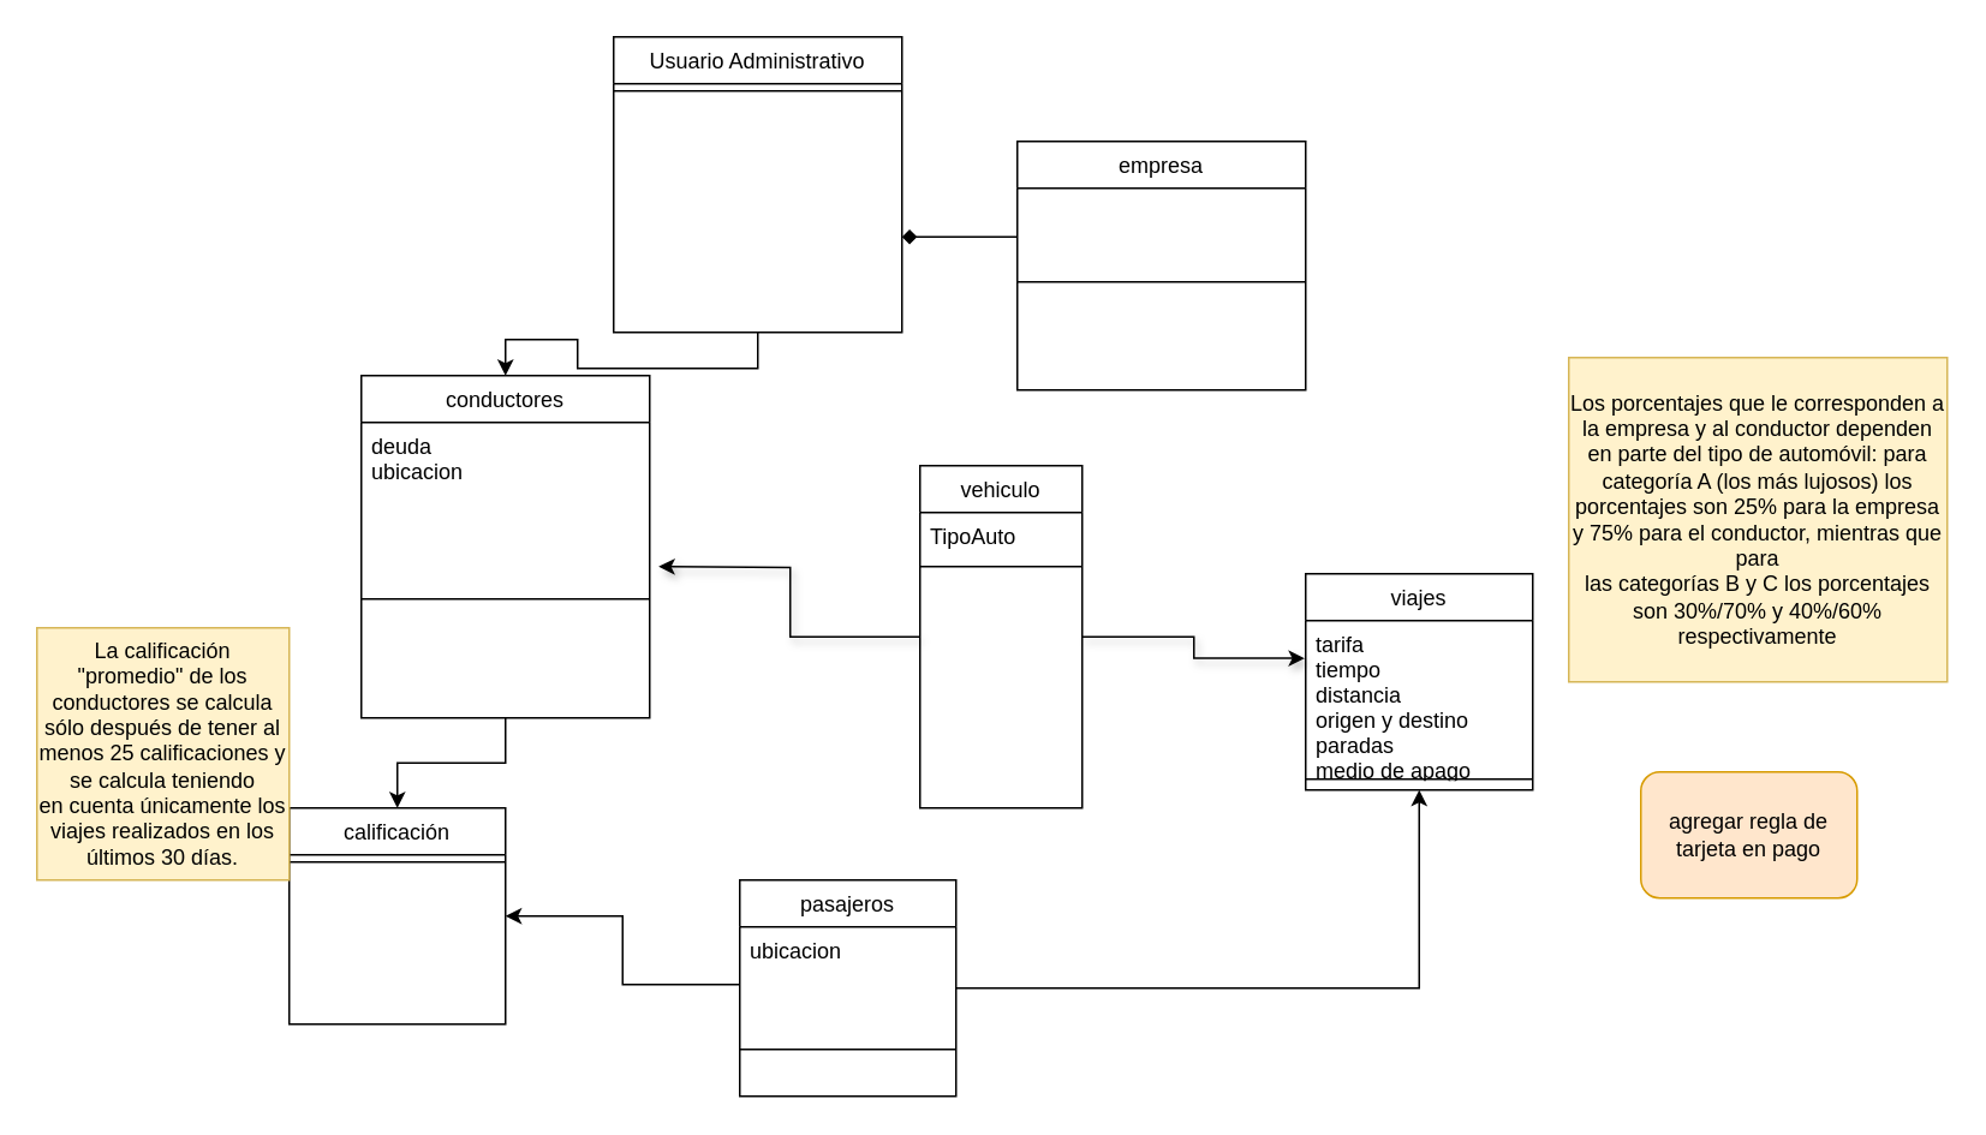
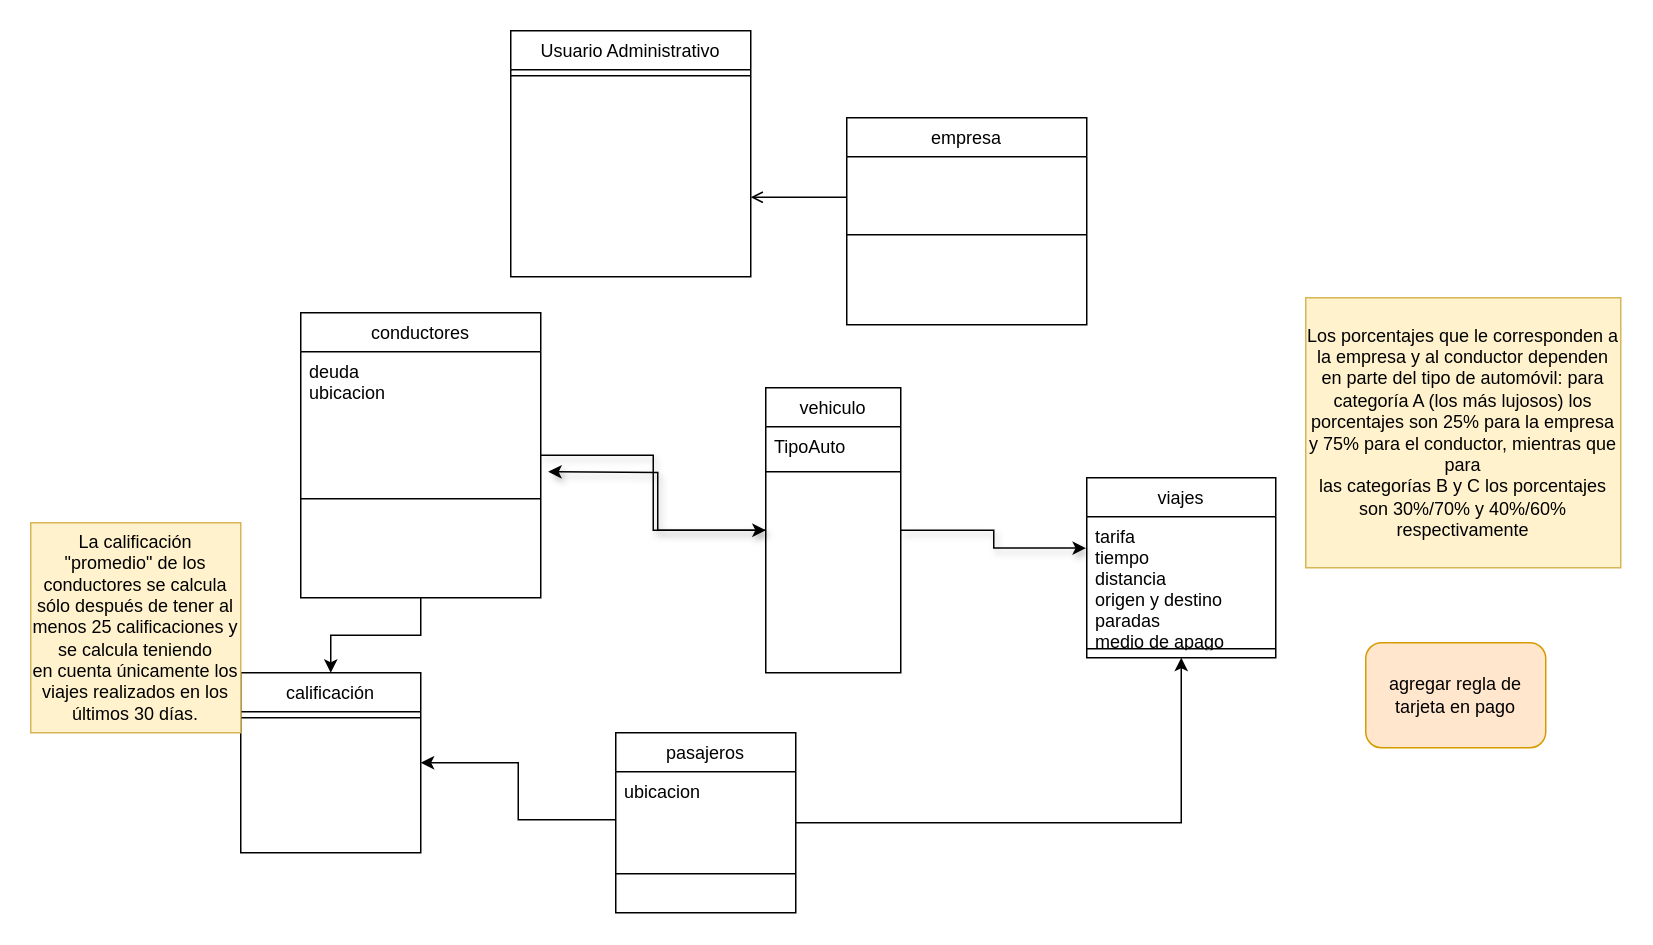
  <mxCell id="0" />
  <mxCell id="1" parent="0" />
  <mxCell id="2" value="empresa" style="swimlane;fontStyle=0;align=center;verticalAlign=top;childLayout=stackLayout;horizontal=1;startSize=26;horizontalStack=0;resizeParent=1;resizeLast=0;collapsible=1;marginBottom=0;rounded=0;shadow=0;strokeWidth=1;" vertex="1" parent="1"><mxGeometry x="564" y="78" width="160" height="138" as="geometry"><mxRectangle x="230" y="140" width="160" height="26" as="alternateBounds" /></mxGeometry></mxCell>
  <mxCell id="3" value="" style="line;html=1;strokeWidth=1;align=left;verticalAlign=middle;spacingTop=-1;spacingLeft=3;spacingRight=3;rotatable=0;labelPosition=right;points=[];portConstraint=eastwest;" vertex="1" parent="2"><mxGeometry y="26" width="160" height="104" as="geometry" /></mxCell>
- <mxCell id="4" value="" style="edgeStyle=orthogonalEdgeStyle;rounded=0;orthogonalLoop=1;jettySize=auto;html=1;" edge="1" parent="1" source="5" target="10"><mxGeometry relative="1" as="geometry" /></mxCell>
  <mxCell id="5" value="Usuario Administrativo" style="swimlane;fontStyle=0;align=center;verticalAlign=top;childLayout=stackLayout;horizontal=1;startSize=26;horizontalStack=0;resizeParent=1;resizeLast=0;collapsible=1;marginBottom=0;rounded=0;shadow=0;strokeWidth=1;" vertex="1" parent="1"><mxGeometry x="340" y="20" width="160" height="164" as="geometry"><mxRectangle x="550" y="140" width="160" height="26" as="alternateBounds" /></mxGeometry></mxCell>
  <mxCell id="6" value="" style="line;html=1;strokeWidth=1;align=left;verticalAlign=middle;spacingTop=-1;spacingLeft=3;spacingRight=3;rotatable=0;labelPosition=right;points=[];portConstraint=eastwest;" vertex="1" parent="5"><mxGeometry y="26" width="160" height="8" as="geometry" /></mxCell>
- <mxCell id="7" value="" style="endArrow=diamond;shadow=0;strokeWidth=1;rounded=0;endFill=1;edgeStyle=elbowEdgeStyle;elbow=vertical;" edge="1" parent="1" source="2" target="5"><mxGeometry x="0.5" y="41" relative="1" as="geometry"><mxPoint x="690" y="170" as="sourcePoint" /><mxPoint x="850" y="170" as="targetPoint" /><mxPoint x="-40" y="32" as="offset" /></mxGeometry></mxCell>
+ <mxCell id="7" value="" style="endArrow=open;shadow=0;strokeWidth=1;rounded=0;endFill=1;edgeStyle=elbowEdgeStyle;elbow=vertical;" edge="1" parent="1" source="2" target="5"><mxGeometry x="0.5" y="41" relative="1" as="geometry"><mxPoint x="690" y="170" as="sourcePoint" /><mxPoint x="850" y="170" as="targetPoint" /><mxPoint x="-40" y="32" as="offset" /></mxGeometry></mxCell>
  <mxCell id="8" value="" style="edgeStyle=orthogonalEdgeStyle;rounded=0;orthogonalLoop=1;jettySize=auto;html=1;" edge="1" parent="1" source="10" target="14"><mxGeometry relative="1" as="geometry" /></mxCell>
+ <mxCell id="9" value="" style="edgeStyle=orthogonalEdgeStyle;rounded=0;orthogonalLoop=1;jettySize=auto;html=1;shadow=1;entryX=0;entryY=0.5;entryDx=0;entryDy=0;" edge="1" parent="1" source="10" target="24"><mxGeometry relative="1" as="geometry"><mxPoint x="450" y="318" as="targetPoint" /></mxGeometry></mxCell>
  <mxCell id="10" value="conductores" style="swimlane;fontStyle=0;align=center;verticalAlign=top;childLayout=stackLayout;horizontal=1;startSize=26;horizontalStack=0;resizeParent=1;resizeLast=0;collapsible=1;marginBottom=0;rounded=0;shadow=0;strokeWidth=1;" vertex="1" parent="1"><mxGeometry x="200" y="208" width="160" height="190" as="geometry"><mxRectangle x="550" y="140" width="160" height="26" as="alternateBounds" /></mxGeometry></mxCell>
  <mxCell id="11" value="deuda&#10;ubicacion" style="text;align=left;verticalAlign=top;spacingLeft=4;spacingRight=4;overflow=hidden;rotatable=0;points=[[0,0.5],[1,0.5]];portConstraint=eastwest;" vertex="1" parent="10"><mxGeometry y="26" width="160" height="94" as="geometry" /></mxCell>
  <mxCell id="12" value="" style="line;html=1;strokeWidth=1;align=left;verticalAlign=middle;spacingTop=-1;spacingLeft=3;spacingRight=3;rotatable=0;labelPosition=right;points=[];portConstraint=eastwest;" vertex="1" parent="10"><mxGeometry y="120" width="160" height="8" as="geometry" /></mxCell>
  <mxCell id="13" value="" style="edgeStyle=orthogonalEdgeStyle;rounded=0;orthogonalLoop=1;jettySize=auto;html=1;entryX=1;entryY=0.5;entryDx=0;entryDy=0;" edge="1" parent="1" source="18" target="14"><mxGeometry relative="1" as="geometry"><mxPoint x="280" y="488" as="targetPoint" /></mxGeometry></mxCell>
  <mxCell id="14" value="calificación" style="swimlane;fontStyle=0;align=center;verticalAlign=top;childLayout=stackLayout;horizontal=1;startSize=26;horizontalStack=0;resizeParent=1;resizeLast=0;collapsible=1;marginBottom=0;rounded=0;shadow=0;strokeWidth=1;" vertex="1" parent="1"><mxGeometry x="160" y="448" width="120" height="120" as="geometry"><mxRectangle x="550" y="140" width="160" height="26" as="alternateBounds" /></mxGeometry></mxCell>
  <mxCell id="15" value="" style="line;html=1;strokeWidth=1;align=left;verticalAlign=middle;spacingTop=-1;spacingLeft=3;spacingRight=3;rotatable=0;labelPosition=right;points=[];portConstraint=eastwest;" vertex="1" parent="14"><mxGeometry y="26" width="120" height="8" as="geometry" /></mxCell>
  <mxCell id="16" value="" style="edgeStyle=orthogonalEdgeStyle;rounded=0;orthogonalLoop=1;jettySize=auto;html=1;" edge="1" parent="1" source="17" target="20"><mxGeometry relative="1" as="geometry" /></mxCell>
  <mxCell id="17" value="pasajeros" style="swimlane;fontStyle=0;align=center;verticalAlign=top;childLayout=stackLayout;horizontal=1;startSize=26;horizontalStack=0;resizeParent=1;resizeLast=0;collapsible=1;marginBottom=0;rounded=0;shadow=0;strokeWidth=1;" vertex="1" parent="1"><mxGeometry x="410" y="488" width="120" height="120" as="geometry"><mxRectangle x="550" y="140" width="160" height="26" as="alternateBounds" /></mxGeometry></mxCell>
  <mxCell id="18" value="ubicacion" style="text;align=left;verticalAlign=top;spacingLeft=4;spacingRight=4;overflow=hidden;rotatable=0;points=[[0,0.5],[1,0.5]];portConstraint=eastwest;rounded=0;shadow=0;html=0;" vertex="1" parent="17"><mxGeometry y="26" width="120" height="64" as="geometry" /></mxCell>
  <mxCell id="19" value="" style="line;html=1;strokeWidth=1;align=left;verticalAlign=middle;spacingTop=-1;spacingLeft=3;spacingRight=3;rotatable=0;labelPosition=right;points=[];portConstraint=eastwest;" vertex="1" parent="17"><mxGeometry y="90" width="120" height="8" as="geometry" /></mxCell>
  <mxCell id="20" value="viajes" style="swimlane;fontStyle=0;align=center;verticalAlign=top;childLayout=stackLayout;horizontal=1;startSize=26;horizontalStack=0;resizeParent=1;resizeLast=0;collapsible=1;marginBottom=0;rounded=0;shadow=0;strokeWidth=1;" vertex="1" parent="1"><mxGeometry x="724" y="318" width="126" height="120" as="geometry"><mxRectangle x="550" y="140" width="160" height="26" as="alternateBounds" /></mxGeometry></mxCell>
  <mxCell id="21" value="tarifa&#10;tiempo&#10;distancia&#10;origen y destino&#10;paradas&#10;medio de apago" style="text;align=left;verticalAlign=top;spacingLeft=4;spacingRight=4;overflow=hidden;rotatable=0;points=[[0,0.5],[1,0.5]];portConstraint=eastwest;" vertex="1" parent="20"><mxGeometry y="26" width="126" height="84" as="geometry" /></mxCell>
  <mxCell id="22" value="" style="line;html=1;strokeWidth=1;align=left;verticalAlign=middle;spacingTop=-1;spacingLeft=3;spacingRight=3;rotatable=0;labelPosition=right;points=[];portConstraint=eastwest;" vertex="1" parent="20"><mxGeometry y="110" width="126" height="8" as="geometry" /></mxCell>
  <mxCell id="23" style="edgeStyle=orthogonalEdgeStyle;rounded=0;orthogonalLoop=1;jettySize=auto;html=1;exitX=1;exitY=0.5;exitDx=0;exitDy=0;entryX=-0.004;entryY=0.249;entryDx=0;entryDy=0;entryPerimeter=0;shadow=1;" edge="1" parent="1" source="24" target="21"><mxGeometry relative="1" as="geometry" /></mxCell>
  <mxCell id="24" value="vehiculo" style="swimlane;fontStyle=0;align=center;verticalAlign=top;childLayout=stackLayout;horizontal=1;startSize=26;horizontalStack=0;resizeParent=1;resizeLast=0;collapsible=1;marginBottom=0;rounded=0;shadow=0;strokeWidth=1;" vertex="1" parent="1"><mxGeometry x="510" y="258" width="90" height="190" as="geometry"><mxRectangle x="550" y="140" width="160" height="26" as="alternateBounds" /></mxGeometry></mxCell>
  <mxCell id="25" value="TipoAuto&#10;" style="text;align=left;verticalAlign=top;spacingLeft=4;spacingRight=4;overflow=hidden;rotatable=0;points=[[0,0.5],[1,0.5]];portConstraint=eastwest;rounded=0;shadow=0;html=0;" vertex="1" parent="24"><mxGeometry y="26" width="90" height="26" as="geometry" /></mxCell>
  <mxCell id="26" value="" style="line;html=1;strokeWidth=1;align=left;verticalAlign=middle;spacingTop=-1;spacingLeft=3;spacingRight=3;rotatable=0;labelPosition=right;points=[];portConstraint=eastwest;" vertex="1" parent="24"><mxGeometry y="52" width="90" height="8" as="geometry" /></mxCell>
  <mxCell id="27" value="" style="edgeStyle=orthogonalEdgeStyle;rounded=0;orthogonalLoop=1;jettySize=auto;html=1;shadow=1;entryX=1.031;entryY=0.077;entryDx=0;entryDy=0;entryPerimeter=0;exitX=0;exitY=0.5;exitDx=0;exitDy=0;" edge="1" parent="1" source="24"><mxGeometry relative="1" as="geometry"><mxPoint x="450" y="398" as="sourcePoint" /><mxPoint x="364.96" y="314.002" as="targetPoint" /></mxGeometry></mxCell>
  <mxCell id="28" value="La calificación&lt;br/&gt;&quot;promedio&quot; de los conductores se calcula sólo después de tener al menos 25 calificaciones y se calcula teniendo&lt;br/&gt;en cuenta únicamente los viajes realizados en los últimos 30 días." style="whiteSpace=wrap;html=1;aspect=fixed;fillColor=#fff2cc;strokeColor=#d6b656;" vertex="1" parent="1"><mxGeometry x="20" y="348" width="140" height="140" as="geometry" /></mxCell>
  <mxCell id="29" value="&#10;&#10;Los porcentajes que le corresponden a la empresa y al conductor dependen en parte del tipo de automóvil: para&#10;categoría A (los más lujosos) los porcentajes son 25% para la empresa y 75% para el conductor, mientras que para&#10;las categorías B y C los porcentajes son 30%/70% y 40%/60% respectivamente&#10;&#10;" style="rounded=0;whiteSpace=wrap;html=1;fillColor=#fff2cc;strokeColor=#d6b656;" vertex="1" parent="1"><mxGeometry x="870" y="198" width="210" height="180" as="geometry" /></mxCell>
  <mxCell id="30" value="agregar regla de tarjeta en pago" style="whiteSpace=wrap;html=1;fillColor=#ffe6cc;strokeColor=#d79b00;rounded=1;" vertex="1" parent="1"><mxGeometry x="910" y="428" width="120" height="70" as="geometry" /></mxCell>
